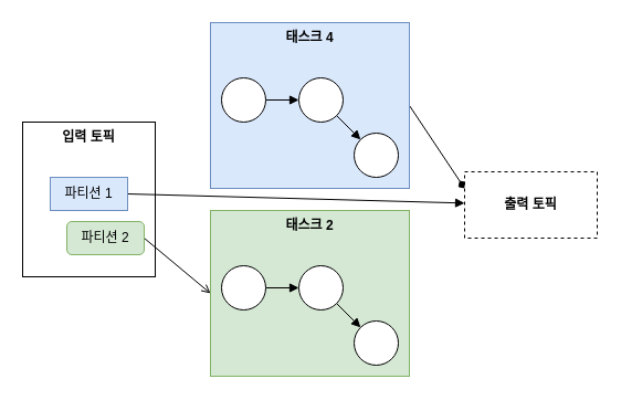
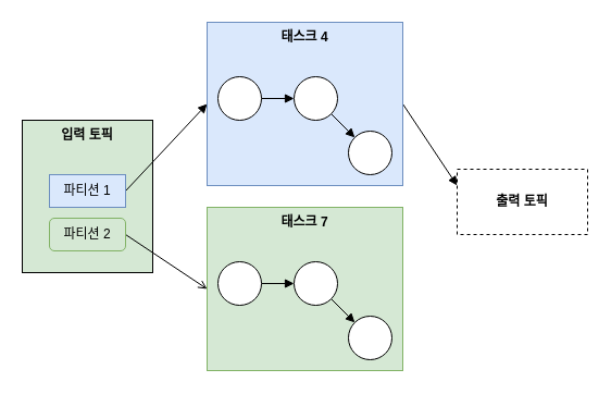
  <mxCell id="0" />
  <mxCell id="1" parent="0" />
- <mxCell id="2" value="입력 토픽" style="rounded=0;whiteSpace=wrap;html=1;verticalAlign=top;fontStyle=1" vertex="1" parent="1"><mxGeometry x="20" y="110" width="120" height="140" as="geometry" /></mxCell>
- <mxCell id="3" style="rounded=0;orthogonalLoop=1;jettySize=auto;html=1;endArrow=block;endFill=1;exitX=1;exitY=0.5;exitDx=0;exitDy=0;" edge="1" parent="1" source="4" target="20"><mxGeometry relative="1" as="geometry" /></mxCell>
+ <mxCell id="2" value="입력 토픽" style="rounded=0;whiteSpace=wrap;html=1;verticalAlign=top;fontStyle=1;fillColor=#d5e8d4;" vertex="1" parent="1"><mxGeometry x="20" y="110" width="120" height="140" as="geometry" /></mxCell>
+ <mxCell id="3" style="rounded=0;orthogonalLoop=1;jettySize=auto;html=1;entryX=0;entryY=0.5;entryDx=0;entryDy=0;endArrow=block;endFill=1;exitX=1;exitY=0.5;exitDx=0;exitDy=0;" edge="1" parent="1" source="4" target="8"><mxGeometry relative="1" as="geometry" /></mxCell>
  <mxCell id="4" value="파티션 1" style="whiteSpace=wrap;html=1;fillColor=#dae8fc;strokeColor=#6c8ebf;rounded=0;" vertex="1" parent="1"><mxGeometry x="45" y="160" width="70" height="30" as="geometry" /></mxCell>
  <mxCell id="5" style="rounded=0;orthogonalLoop=1;jettySize=auto;html=1;entryX=0;entryY=0.5;entryDx=0;entryDy=0;endArrow=open;endFill=1;exitX=1;exitY=0.5;exitDx=0;exitDy=0;" edge="1" parent="1" source="6" target="14"><mxGeometry relative="1" as="geometry" /></mxCell>
- <mxCell id="6" value="파티션 2" style="rounded=1;whiteSpace=wrap;html=1;fillColor=#d5e8d4;strokeColor=#82b366;" vertex="1" parent="1"><mxGeometry x="60" y="200" width="70" height="30" as="geometry" /></mxCell>
- <mxCell id="7" style="rounded=0;orthogonalLoop=1;jettySize=auto;html=1;entryX=0;entryY=0.25;entryDx=0;entryDy=0;endArrow=diamond;endFill=1;exitX=1;exitY=0.5;exitDx=0;exitDy=0;" edge="1" parent="1" source="8" target="20"><mxGeometry relative="1" as="geometry" /></mxCell>
+ <mxCell id="6" value="파티션 2" style="rounded=1;whiteSpace=wrap;html=1;fillColor=#d5e8d4;strokeColor=#82b366;" vertex="1" parent="1"><mxGeometry x="45" y="200" width="70" height="30" as="geometry" /></mxCell>
+ <mxCell id="7" style="rounded=0;orthogonalLoop=1;jettySize=auto;html=1;entryX=0;entryY=0.25;entryDx=0;entryDy=0;endArrow=block;endFill=1;exitX=1;exitY=0.5;exitDx=0;exitDy=0;" edge="1" parent="1" source="8" target="20"><mxGeometry relative="1" as="geometry" /></mxCell>
  <mxCell id="8" value="태스크 4" style="rounded=0;whiteSpace=wrap;html=1;verticalAlign=top;fontStyle=1;fillColor=#dae8fc;strokeColor=#6c8ebf;" vertex="1" parent="1"><mxGeometry x="190" y="20" width="180" height="150" as="geometry" /></mxCell>
  <mxCell id="9" style="edgeStyle=orthogonalEdgeStyle;rounded=0;orthogonalLoop=1;jettySize=auto;html=1;entryX=0;entryY=0.5;entryDx=0;entryDy=0;endArrow=block;endFill=1;" edge="1" parent="1" source="10" target="12"><mxGeometry relative="1" as="geometry" /></mxCell>
  <mxCell id="10" value="" style="ellipse;whiteSpace=wrap;html=1;aspect=fixed;" vertex="1" parent="1"><mxGeometry x="200" y="70" width="40" height="40" as="geometry" /></mxCell>
  <mxCell id="11" style="rounded=0;orthogonalLoop=1;jettySize=auto;html=1;endArrow=block;endFill=1;" edge="1" parent="1" source="12" target="13"><mxGeometry relative="1" as="geometry" /></mxCell>
  <mxCell id="12" value="" style="ellipse;whiteSpace=wrap;html=1;aspect=fixed;" vertex="1" parent="1"><mxGeometry x="270" y="70" width="40" height="40" as="geometry" /></mxCell>
  <mxCell id="13" value="" style="ellipse;whiteSpace=wrap;html=1;aspect=fixed;" vertex="1" parent="1"><mxGeometry x="320" y="120" width="40" height="40" as="geometry" /></mxCell>
- <mxCell id="14" value="태스크 2" style="rounded=0;whiteSpace=wrap;html=1;verticalAlign=top;fontStyle=1;fillColor=#d5e8d4;strokeColor=#82b366;" vertex="1" parent="1"><mxGeometry x="190" y="190" width="180" height="150" as="geometry" /></mxCell>
+ <mxCell id="14" value="태스크 7" style="rounded=0;whiteSpace=wrap;html=1;verticalAlign=top;fontStyle=1;fillColor=#d5e8d4;strokeColor=#82b366;" vertex="1" parent="1"><mxGeometry x="190" y="190" width="180" height="150" as="geometry" /></mxCell>
  <mxCell id="15" style="edgeStyle=orthogonalEdgeStyle;rounded=0;orthogonalLoop=1;jettySize=auto;html=1;entryX=0;entryY=0.5;entryDx=0;entryDy=0;endArrow=block;endFill=1;" edge="1" parent="1" source="16" target="18"><mxGeometry relative="1" as="geometry" /></mxCell>
  <mxCell id="16" value="" style="ellipse;whiteSpace=wrap;html=1;aspect=fixed;" vertex="1" parent="1"><mxGeometry x="200" y="240" width="40" height="40" as="geometry" /></mxCell>
  <mxCell id="17" style="rounded=0;orthogonalLoop=1;jettySize=auto;html=1;endArrow=block;endFill=1;" edge="1" parent="1" source="18" target="19"><mxGeometry relative="1" as="geometry" /></mxCell>
  <mxCell id="18" value="" style="ellipse;whiteSpace=wrap;html=1;aspect=fixed;" vertex="1" parent="1"><mxGeometry x="270" y="240" width="40" height="40" as="geometry" /></mxCell>
  <mxCell id="19" value="" style="ellipse;whiteSpace=wrap;html=1;aspect=fixed;" vertex="1" parent="1"><mxGeometry x="320" y="290" width="40" height="40" as="geometry" /></mxCell>
  <mxCell id="20" value="출력 토픽" style="rounded=0;whiteSpace=wrap;html=1;verticalAlign=middle;fontStyle=1;dashed=1;" vertex="1" parent="1"><mxGeometry x="420" y="155" width="120" height="60" as="geometry" /></mxCell>
